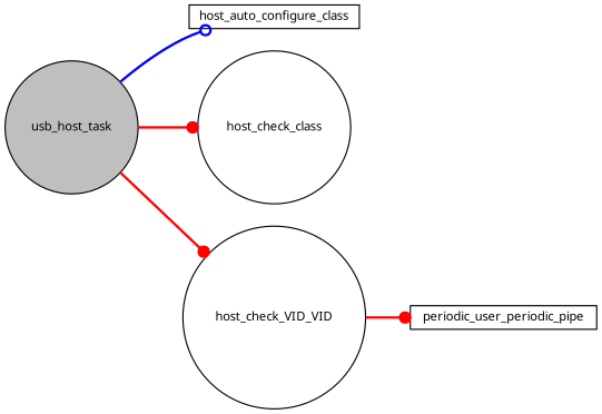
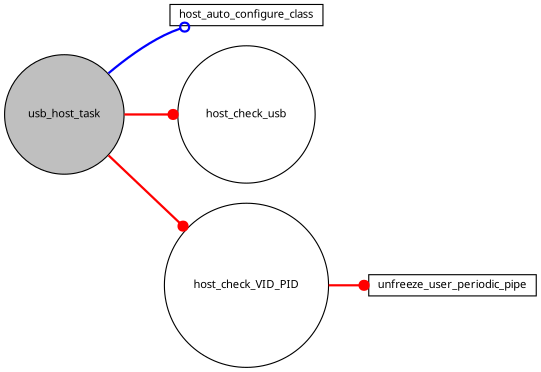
  digraph {
    rankdir=LR
    node [color=black fillcolor=white fontname="FreeSans.ttf" fontsize=10 shape=circle style=filled]
    edge [arrowhead=dot color=red fontname="FreeSans.ttf" fontsize=10 labelfontname="FreeSans.ttf" labelfontsize=10 style=bold]
    n1 [fillcolor=grey75 fontcolor=black height=0.2 label=usb_host_task width=0.4]
    n2 [height=0.2 label=host_auto_configure_class shape=box width=0.4]
-   n3 [height=0.2 label=host_check_class width=0.4]
-   n4 [height=0.2 label=host_check_VID_VID width=0.4]
-   n5 [height=0.2 label=periodic_user_periodic_pipe shape=box width=0.4]
+   n3 [height=0.2 label=host_check_usb width=0.4]
+   n4 [height=0.2 label=host_check_VID_PID width=0.4]
+   n5 [height=0.2 label=unfreeze_user_periodic_pipe shape=box width=0.4]
    n1 -> n2 [arrowhead=odot color=blue]
    n1 -> n3
    n1 -> n4
    n4 -> n5
  }
